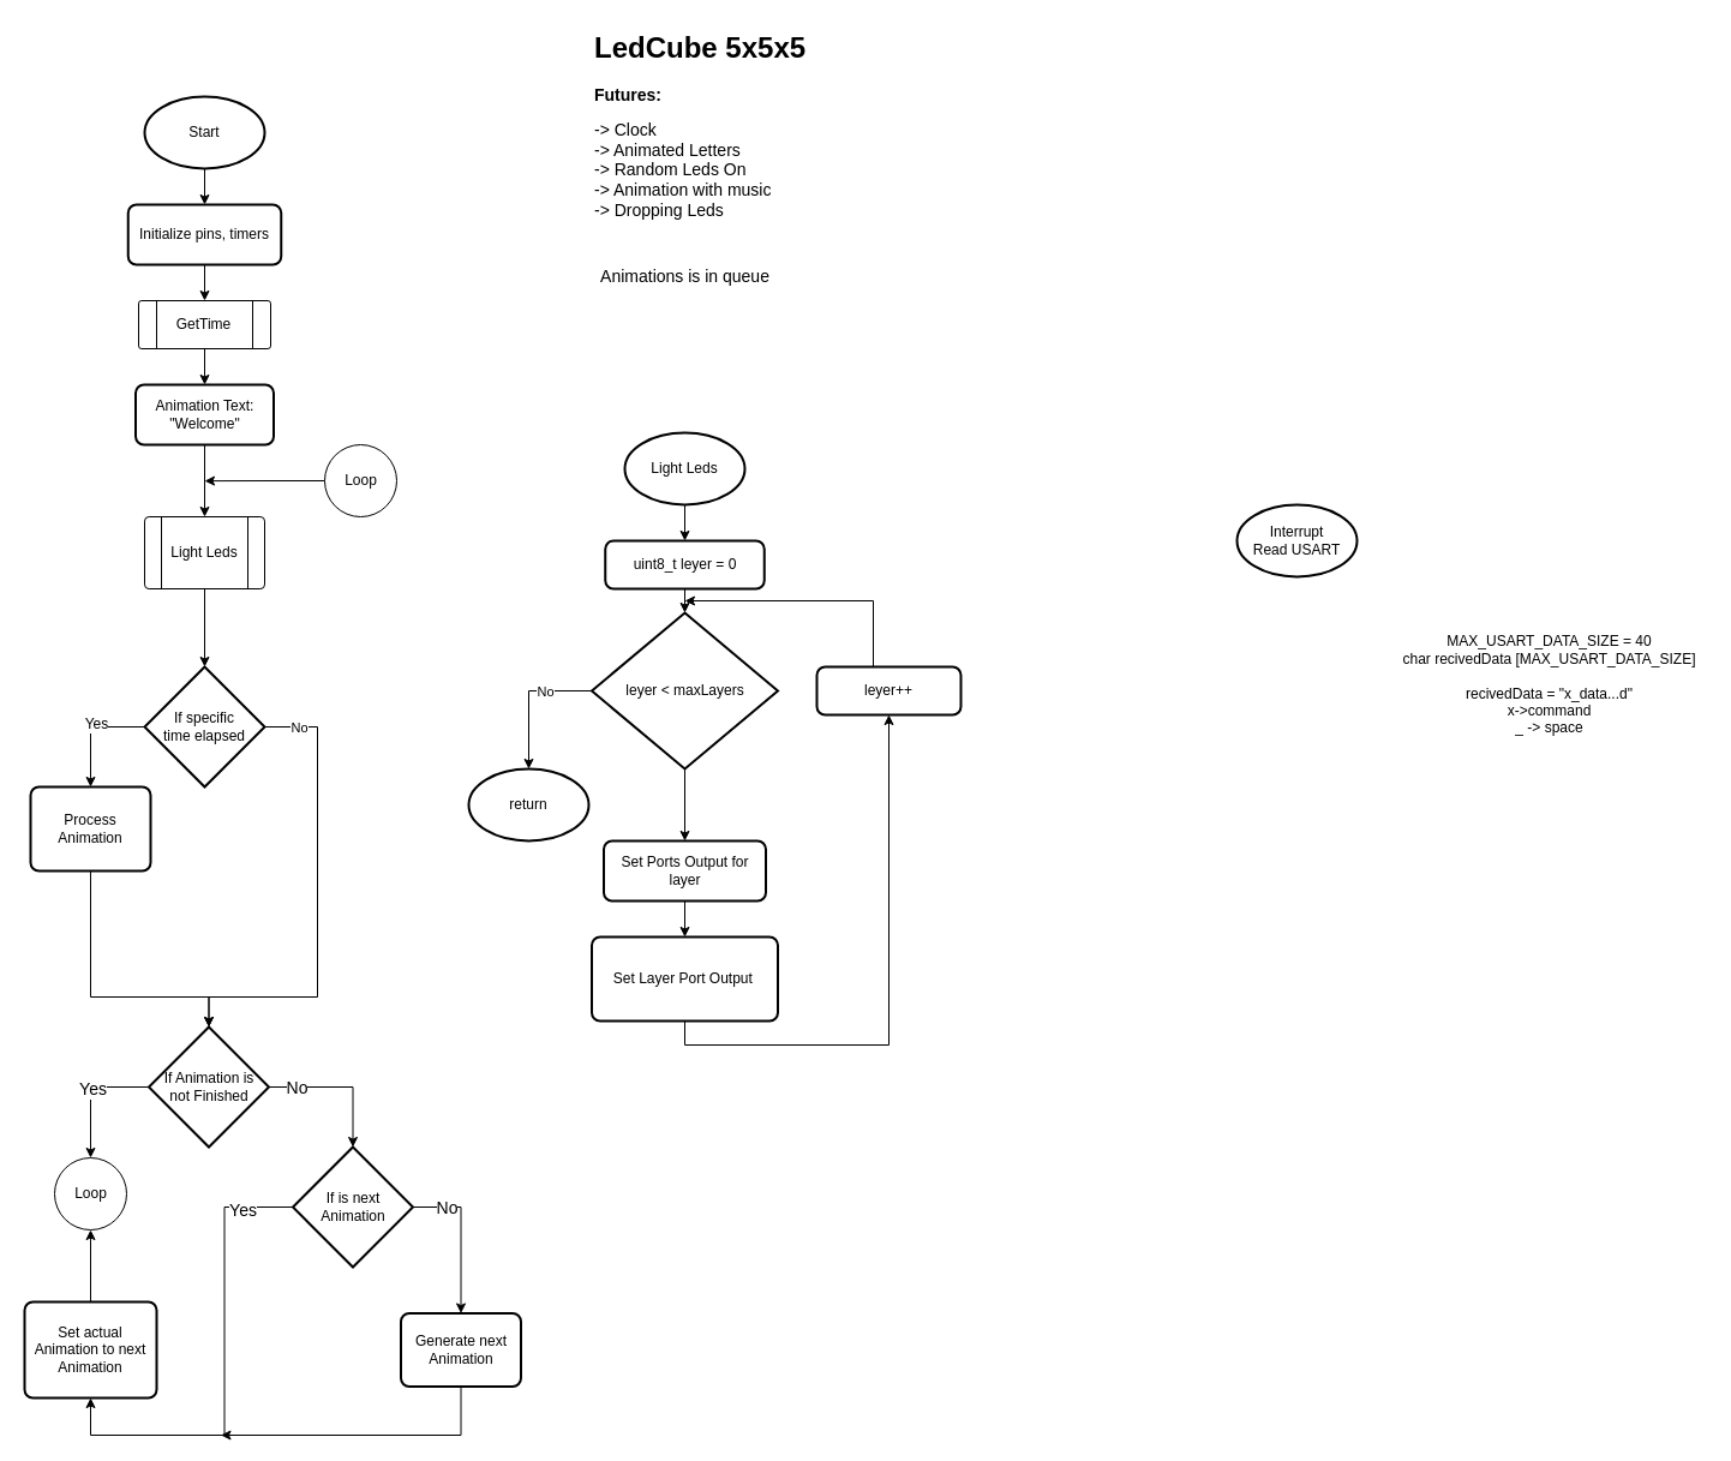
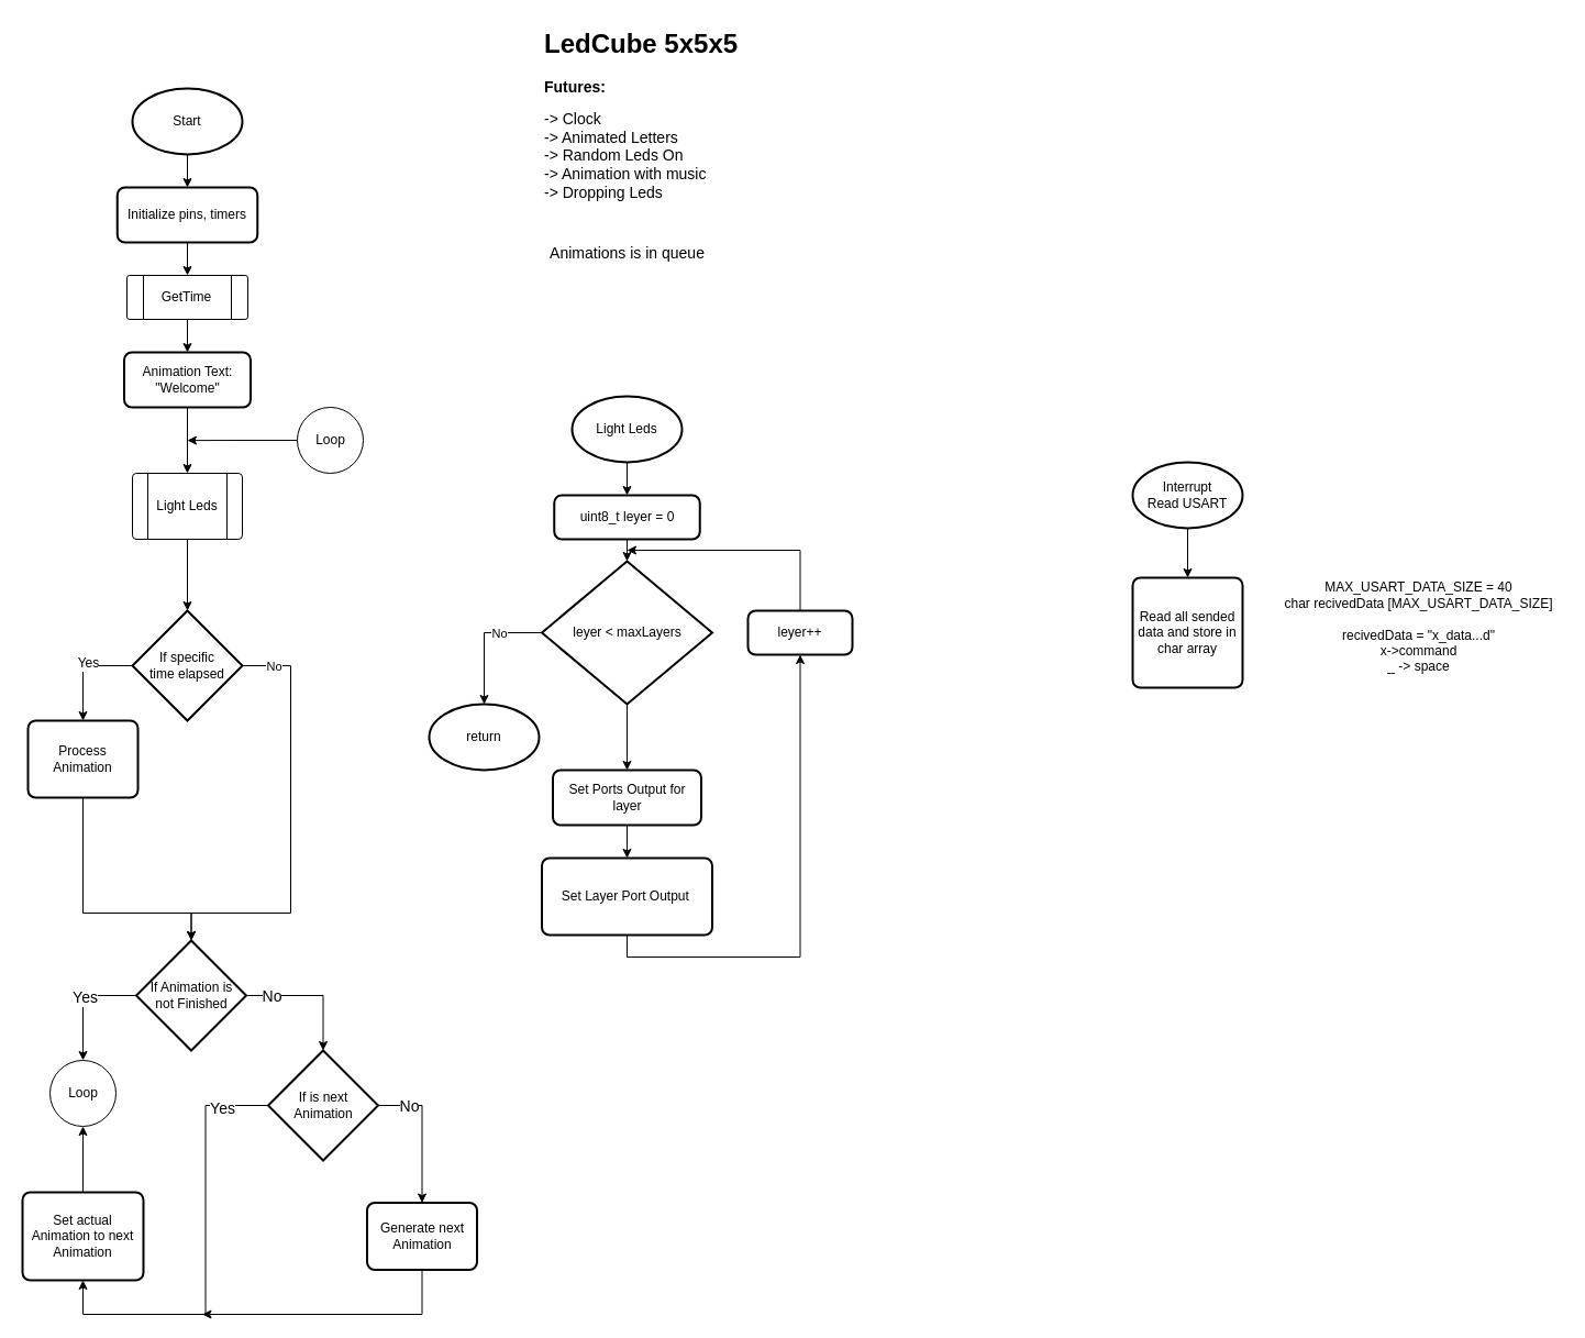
  <mxCell id="0" />
  <mxCell id="1" parent="0" />
  <mxCell id="2" value="&lt;h1&gt;LedCube 5x5x5&lt;/h1&gt;&lt;p&gt;&lt;font style=&quot;font-size: 14px&quot;&gt;&lt;b&gt;Futures:&lt;/b&gt;&lt;br&gt;&lt;/font&gt;&lt;/p&gt;&lt;p&gt;&lt;font style=&quot;font-size: 14px&quot;&gt;-&amp;gt; Clock&lt;br&gt;-&amp;gt; Animated Letters&lt;br&gt;-&amp;gt; Random Leds On&lt;br&gt;-&amp;gt; Animation with music&lt;br&gt;-&amp;gt; Dropping Leds&lt;br&gt;&lt;br&gt;&lt;/font&gt;&lt;/p&gt;" style="text;html=1;strokeColor=none;fillColor=none;spacing=5;spacingTop=-20;whiteSpace=wrap;overflow=hidden;rounded=0;" parent="1" vertex="1"><mxGeometry x="490" y="20" width="190" height="210" as="geometry" /></mxCell>
  <mxCell id="3" style="edgeStyle=orthogonalEdgeStyle;rounded=0;orthogonalLoop=1;jettySize=auto;html=1;exitX=0.5;exitY=1;exitDx=0;exitDy=0;entryX=0.5;entryY=0;entryDx=0;entryDy=0;" parent="1" source="4" target="52" edge="1"><mxGeometry relative="1" as="geometry" /></mxCell>
  <mxCell id="4" value="&lt;span&gt;Animation Text: &quot;Welcome&quot;&lt;/span&gt;" style="rounded=1;whiteSpace=wrap;html=1;absoluteArcSize=1;arcSize=14;strokeWidth=2;fontSize=12;" parent="1" vertex="1"><mxGeometry x="112.5" y="320" width="115" height="50" as="geometry" /></mxCell>
  <mxCell id="5" style="edgeStyle=orthogonalEdgeStyle;rounded=0;orthogonalLoop=1;jettySize=auto;html=1;exitX=0.5;exitY=1;exitDx=0;exitDy=0;entryX=0.5;entryY=0;entryDx=0;entryDy=0;fontSize=12;" parent="1" source="6" target="10" edge="1"><mxGeometry relative="1" as="geometry" /></mxCell>
  <mxCell id="6" value="Initialize pins, timers" style="rounded=1;whiteSpace=wrap;html=1;absoluteArcSize=1;arcSize=14;strokeWidth=2;fontSize=12;" parent="1" vertex="1"><mxGeometry x="106.25" y="170" width="127.5" height="50" as="geometry" /></mxCell>
  <mxCell id="7" style="edgeStyle=orthogonalEdgeStyle;rounded=0;orthogonalLoop=1;jettySize=auto;html=1;exitX=0.5;exitY=1;exitDx=0;exitDy=0;exitPerimeter=0;entryX=0.5;entryY=0;entryDx=0;entryDy=0;fontSize=12;" parent="1" source="8" target="6" edge="1"><mxGeometry relative="1" as="geometry" /></mxCell>
  <mxCell id="8" value="&lt;span&gt;Start&lt;/span&gt;" style="strokeWidth=2;html=1;shape=mxgraph.flowchart.start_1;whiteSpace=wrap;fontSize=12;" parent="1" vertex="1"><mxGeometry x="120" y="80" width="100" height="60" as="geometry" /></mxCell>
  <mxCell id="9" style="edgeStyle=orthogonalEdgeStyle;rounded=0;orthogonalLoop=1;jettySize=auto;html=1;exitX=0.5;exitY=1;exitDx=0;exitDy=0;entryX=0.5;entryY=0;entryDx=0;entryDy=0;fontSize=12;" parent="1" source="10" target="4" edge="1"><mxGeometry relative="1" as="geometry" /></mxCell>
  <mxCell id="10" value="GetTime" style="verticalLabelPosition=middle;verticalAlign=middle;html=1;shape=process;whiteSpace=wrap;rounded=1;size=0.14;arcSize=6;fontSize=12;labelPosition=center;align=center;" parent="1" vertex="1"><mxGeometry x="115" y="250" width="110" height="40" as="geometry" /></mxCell>
  <mxCell id="11" style="edgeStyle=orthogonalEdgeStyle;rounded=0;orthogonalLoop=1;jettySize=auto;html=1;exitX=0.5;exitY=1;exitDx=0;exitDy=0;entryX=0.5;entryY=0;entryDx=0;entryDy=0;entryPerimeter=0;" edge="1" parent="1" source="12" target="22"><mxGeometry relative="1" as="geometry"><Array as="points"><mxPoint x="75" y="830" /><mxPoint x="174" y="830" /></Array></mxGeometry></mxCell>
  <mxCell id="12" value="Process Animation" style="rounded=1;whiteSpace=wrap;html=1;absoluteArcSize=1;arcSize=14;strokeWidth=2;fontSize=12;" parent="1" vertex="1"><mxGeometry x="25" y="655" width="100" height="70" as="geometry" /></mxCell>
  <mxCell id="13" style="edgeStyle=orthogonalEdgeStyle;rounded=0;orthogonalLoop=1;jettySize=auto;html=1;exitX=0;exitY=0.5;exitDx=0;exitDy=0;exitPerimeter=0;entryX=0.5;entryY=0;entryDx=0;entryDy=0;fontSize=12;" parent="1" source="17" target="12" edge="1"><mxGeometry relative="1" as="geometry"><Array as="points"><mxPoint x="75.5" y="605" /></Array></mxGeometry></mxCell>
  <mxCell id="14" value="Yes" style="edgeLabel;html=1;align=center;verticalAlign=middle;resizable=0;points=[];fontSize=12;" parent="13" vertex="1" connectable="0"><mxGeometry x="-0.143" y="-3" relative="1" as="geometry"><mxPoint as="offset" /></mxGeometry></mxCell>
  <mxCell id="15" style="edgeStyle=orthogonalEdgeStyle;rounded=0;orthogonalLoop=1;jettySize=auto;html=1;exitX=1;exitY=0.5;exitDx=0;exitDy=0;exitPerimeter=0;entryX=0.5;entryY=0;entryDx=0;entryDy=0;entryPerimeter=0;fontSize=14;" parent="1" source="17" target="22" edge="1"><mxGeometry relative="1" as="geometry"><Array as="points"><mxPoint x="264" y="605" /><mxPoint x="264" y="830" /><mxPoint x="174" y="830" /></Array></mxGeometry></mxCell>
  <mxCell id="16" value="No&lt;br&gt;" style="edgeLabel;html=1;align=center;verticalAlign=middle;resizable=0;points=[];" parent="15" vertex="1" connectable="0"><mxGeometry x="-0.853" y="-2" relative="1" as="geometry"><mxPoint y="-2" as="offset" /></mxGeometry></mxCell>
  <mxCell id="17" value="If specific &lt;br&gt;time elapsed" style="strokeWidth=2;html=1;shape=mxgraph.flowchart.decision;whiteSpace=wrap;fontSize=12;" parent="1" vertex="1"><mxGeometry x="120" y="555" width="100" height="100" as="geometry" /></mxCell>
  <mxCell id="18" style="edgeStyle=orthogonalEdgeStyle;rounded=0;orthogonalLoop=1;jettySize=auto;html=1;exitX=0;exitY=0.5;exitDx=0;exitDy=0;exitPerimeter=0;entryX=0.5;entryY=0;entryDx=0;entryDy=0;entryPerimeter=0;fontSize=12;" parent="1" source="22" target="23" edge="1"><mxGeometry relative="1" as="geometry" /></mxCell>
  <mxCell id="19" value="Yes" style="edgeLabel;html=1;align=center;verticalAlign=middle;resizable=0;points=[];fontSize=14;" parent="18" vertex="1" connectable="0"><mxGeometry x="-0.133" y="1" relative="1" as="geometry"><mxPoint as="offset" /></mxGeometry></mxCell>
  <mxCell id="20" style="edgeStyle=orthogonalEdgeStyle;rounded=0;orthogonalLoop=1;jettySize=auto;html=1;exitX=1;exitY=0.5;exitDx=0;exitDy=0;exitPerimeter=0;entryX=0.5;entryY=0;entryDx=0;entryDy=0;entryPerimeter=0;fontSize=14;" parent="1" source="22" target="30" edge="1"><mxGeometry relative="1" as="geometry" /></mxCell>
  <mxCell id="21" value="No" style="edgeLabel;html=1;align=center;verticalAlign=middle;resizable=0;points=[];fontSize=14;" parent="20" vertex="1" connectable="0"><mxGeometry x="-0.619" relative="1" as="geometry"><mxPoint as="offset" /></mxGeometry></mxCell>
  <mxCell id="22" value="If Animation is &lt;br&gt;not Finished" style="strokeWidth=2;html=1;shape=mxgraph.flowchart.decision;whiteSpace=wrap;fontSize=12;" parent="1" vertex="1"><mxGeometry x="123.5" y="855" width="100" height="100" as="geometry" /></mxCell>
  <mxCell id="23" value="Loop" style="verticalLabelPosition=middle;verticalAlign=middle;html=1;shape=mxgraph.flowchart.on-page_reference;fontSize=12;labelPosition=center;align=center;" parent="1" vertex="1"><mxGeometry x="45" y="964" width="60" height="60" as="geometry" /></mxCell>
  <mxCell id="24" style="edgeStyle=orthogonalEdgeStyle;rounded=0;orthogonalLoop=1;jettySize=auto;html=1;exitX=0;exitY=0.5;exitDx=0;exitDy=0;exitPerimeter=0;" parent="1" source="25" edge="1"><mxGeometry relative="1" as="geometry"><mxPoint x="170" y="400.143" as="targetPoint" /></mxGeometry></mxCell>
  <mxCell id="25" value="Loop" style="verticalLabelPosition=middle;verticalAlign=middle;html=1;shape=mxgraph.flowchart.on-page_reference;fontSize=12;labelPosition=center;align=center;" parent="1" vertex="1"><mxGeometry x="270" y="370" width="60" height="60" as="geometry" /></mxCell>
  <mxCell id="26" style="edgeStyle=orthogonalEdgeStyle;rounded=0;orthogonalLoop=1;jettySize=auto;html=1;exitX=0;exitY=0.5;exitDx=0;exitDy=0;exitPerimeter=0;entryX=0.5;entryY=1;entryDx=0;entryDy=0;fontSize=14;" parent="1" source="30" target="32" edge="1"><mxGeometry relative="1" as="geometry"><Array as="points"><mxPoint x="186.5" y="1005" /><mxPoint x="186.5" y="1195" /><mxPoint x="75.5" y="1195" /></Array></mxGeometry></mxCell>
  <mxCell id="27" value="Yes" style="edgeLabel;html=1;align=center;verticalAlign=middle;resizable=0;points=[];fontSize=14;" parent="26" vertex="1" connectable="0"><mxGeometry x="-0.782" y="2" relative="1" as="geometry"><mxPoint as="offset" /></mxGeometry></mxCell>
  <mxCell id="28" style="edgeStyle=orthogonalEdgeStyle;rounded=0;orthogonalLoop=1;jettySize=auto;html=1;exitX=1;exitY=0.5;exitDx=0;exitDy=0;exitPerimeter=0;entryX=0.5;entryY=0;entryDx=0;entryDy=0;fontSize=14;" parent="1" source="30" target="34" edge="1"><mxGeometry relative="1" as="geometry" /></mxCell>
  <mxCell id="29" value="No" style="edgeLabel;html=1;align=center;verticalAlign=middle;resizable=0;points=[];fontSize=14;" parent="28" vertex="1" connectable="0"><mxGeometry x="-0.562" relative="1" as="geometry"><mxPoint as="offset" /></mxGeometry></mxCell>
  <mxCell id="30" value="If is next Animation" style="strokeWidth=2;html=1;shape=mxgraph.flowchart.decision;whiteSpace=wrap;fontSize=12;" parent="1" vertex="1"><mxGeometry x="243.5" y="955" width="100" height="100" as="geometry" /></mxCell>
  <mxCell id="31" style="edgeStyle=orthogonalEdgeStyle;rounded=0;orthogonalLoop=1;jettySize=auto;html=1;exitX=0.5;exitY=0;exitDx=0;exitDy=0;entryX=0.5;entryY=1;entryDx=0;entryDy=0;entryPerimeter=0;fontSize=14;" parent="1" source="32" target="23" edge="1"><mxGeometry relative="1" as="geometry" /></mxCell>
  <mxCell id="32" value="Set actual Animation to next Animation" style="rounded=1;whiteSpace=wrap;html=1;absoluteArcSize=1;arcSize=14;strokeWidth=2;fontSize=12;" parent="1" vertex="1"><mxGeometry x="20" y="1084" width="110" height="80" as="geometry" /></mxCell>
  <mxCell id="33" style="edgeStyle=orthogonalEdgeStyle;rounded=0;orthogonalLoop=1;jettySize=auto;html=1;exitX=0.5;exitY=1;exitDx=0;exitDy=0;fontSize=14;" parent="1" source="34" edge="1"><mxGeometry relative="1" as="geometry"><mxPoint x="183.5" y="1195" as="targetPoint" /><Array as="points"><mxPoint x="383.5" y="1195" /><mxPoint x="193.5" y="1195" /></Array></mxGeometry></mxCell>
  <mxCell id="34" value="Generate next Animation" style="rounded=1;whiteSpace=wrap;html=1;absoluteArcSize=1;arcSize=14;strokeWidth=2;fontSize=12;" parent="1" vertex="1"><mxGeometry x="333.5" y="1093.5" width="100" height="61" as="geometry" /></mxCell>
  <mxCell id="35" value="&lt;font style=&quot;font-size: 14px&quot;&gt;Animations is in queue&lt;/font&gt;" style="text;html=1;align=center;verticalAlign=middle;resizable=0;points=[];autosize=1;strokeColor=none;fillColor=none;fontSize=12;" parent="1" vertex="1"><mxGeometry x="490" y="220" width="160" height="20" as="geometry" /></mxCell>
  <mxCell id="36" style="edgeStyle=orthogonalEdgeStyle;rounded=0;orthogonalLoop=1;jettySize=auto;html=1;exitX=0.5;exitY=1;exitDx=0;exitDy=0;exitPerimeter=0;entryX=0.5;entryY=0;entryDx=0;entryDy=0;" parent="1" source="37" target="43" edge="1"><mxGeometry relative="1" as="geometry" /></mxCell>
  <mxCell id="37" value="Light Leds" style="strokeWidth=2;html=1;shape=mxgraph.flowchart.start_1;whiteSpace=wrap;" parent="1" vertex="1"><mxGeometry x="520" y="360" width="100" height="60" as="geometry" /></mxCell>
  <mxCell id="38" style="edgeStyle=orthogonalEdgeStyle;rounded=0;orthogonalLoop=1;jettySize=auto;html=1;exitX=0.5;exitY=1;exitDx=0;exitDy=0;entryX=0.5;entryY=0;entryDx=0;entryDy=0;" parent="1" source="39" target="50" edge="1"><mxGeometry relative="1" as="geometry" /></mxCell>
  <mxCell id="39" value="Set Ports Output for layer" style="rounded=1;whiteSpace=wrap;html=1;absoluteArcSize=1;arcSize=14;strokeWidth=2;" parent="1" vertex="1"><mxGeometry x="502.5" y="700" width="135" height="50" as="geometry" /></mxCell>
  <mxCell id="40" style="edgeStyle=orthogonalEdgeStyle;rounded=0;orthogonalLoop=1;jettySize=auto;html=1;exitX=0.5;exitY=0;exitDx=0;exitDy=0;" parent="1" source="41" edge="1"><mxGeometry relative="1" as="geometry"><mxPoint x="570" y="500" as="targetPoint" /><Array as="points"><mxPoint x="727" y="500" /></Array></mxGeometry></mxCell>
- <mxCell id="41" value="leyer++" style="rounded=1;whiteSpace=wrap;html=1;absoluteArcSize=1;arcSize=14;strokeWidth=2;" parent="1" vertex="1"><mxGeometry x="680" y="555" width="120" height="40" as="geometry" /></mxCell>
+ <mxCell id="41" value="leyer++" style="rounded=1;whiteSpace=wrap;html=1;absoluteArcSize=1;arcSize=14;strokeWidth=2;" parent="1" vertex="1"><mxGeometry x="680" y="555" width="95" height="40" as="geometry" /></mxCell>
  <mxCell id="42" style="edgeStyle=orthogonalEdgeStyle;rounded=0;orthogonalLoop=1;jettySize=auto;html=1;exitX=0.5;exitY=1;exitDx=0;exitDy=0;entryX=0.5;entryY=0;entryDx=0;entryDy=0;entryPerimeter=0;" parent="1" source="43" target="47" edge="1"><mxGeometry relative="1" as="geometry" /></mxCell>
  <mxCell id="43" value="uint8_t leyer = 0" style="rounded=1;whiteSpace=wrap;html=1;absoluteArcSize=1;arcSize=14;strokeWidth=2;" parent="1" vertex="1"><mxGeometry x="503.75" y="450" width="132.5" height="40" as="geometry" /></mxCell>
  <mxCell id="44" style="edgeStyle=orthogonalEdgeStyle;rounded=0;orthogonalLoop=1;jettySize=auto;html=1;exitX=0;exitY=0.5;exitDx=0;exitDy=0;exitPerimeter=0;entryX=0.5;entryY=0;entryDx=0;entryDy=0;entryPerimeter=0;" parent="1" source="47" target="48" edge="1"><mxGeometry relative="1" as="geometry" /></mxCell>
  <mxCell id="45" value="No" style="edgeLabel;html=1;align=center;verticalAlign=middle;resizable=0;points=[];" parent="44" vertex="1" connectable="0"><mxGeometry x="-0.332" relative="1" as="geometry"><mxPoint as="offset" /></mxGeometry></mxCell>
  <mxCell id="46" style="edgeStyle=orthogonalEdgeStyle;rounded=0;orthogonalLoop=1;jettySize=auto;html=1;exitX=0.5;exitY=1;exitDx=0;exitDy=0;exitPerimeter=0;entryX=0.5;entryY=0;entryDx=0;entryDy=0;" parent="1" source="47" target="39" edge="1"><mxGeometry relative="1" as="geometry" /></mxCell>
  <mxCell id="47" value="leyer &amp;lt; maxLayers" style="strokeWidth=2;html=1;shape=mxgraph.flowchart.decision;whiteSpace=wrap;" parent="1" vertex="1"><mxGeometry x="492.5" y="510" width="155" height="130" as="geometry" /></mxCell>
  <mxCell id="48" value="return" style="strokeWidth=2;html=1;shape=mxgraph.flowchart.start_1;whiteSpace=wrap;" parent="1" vertex="1"><mxGeometry x="390" y="640" width="100" height="60" as="geometry" /></mxCell>
  <mxCell id="49" style="edgeStyle=orthogonalEdgeStyle;rounded=0;orthogonalLoop=1;jettySize=auto;html=1;exitX=0.5;exitY=1;exitDx=0;exitDy=0;entryX=0.5;entryY=1;entryDx=0;entryDy=0;" parent="1" source="50" target="41" edge="1"><mxGeometry relative="1" as="geometry" /></mxCell>
  <mxCell id="50" value="Set Layer Port Output&amp;nbsp;" style="rounded=1;whiteSpace=wrap;html=1;absoluteArcSize=1;arcSize=14;strokeWidth=2;" parent="1" vertex="1"><mxGeometry x="492.5" y="780" width="155" height="70" as="geometry" /></mxCell>
  <mxCell id="51" style="edgeStyle=orthogonalEdgeStyle;rounded=0;orthogonalLoop=1;jettySize=auto;html=1;exitX=0.5;exitY=1;exitDx=0;exitDy=0;entryX=0.5;entryY=0;entryDx=0;entryDy=0;entryPerimeter=0;" parent="1" source="52" target="17" edge="1"><mxGeometry relative="1" as="geometry" /></mxCell>
  <mxCell id="52" value="Light Leds" style="verticalLabelPosition=middle;verticalAlign=middle;html=1;shape=process;whiteSpace=wrap;rounded=1;size=0.14;arcSize=6;labelPosition=center;align=center;" parent="1" vertex="1"><mxGeometry x="120" y="430" width="100" height="60" as="geometry" /></mxCell>
+ <mxCell id="53" style="edgeStyle=orthogonalEdgeStyle;rounded=0;orthogonalLoop=1;jettySize=auto;html=1;exitX=0.5;exitY=1;exitDx=0;exitDy=0;exitPerimeter=0;entryX=0.5;entryY=0;entryDx=0;entryDy=0;" edge="1" parent="1" source="54" target="55"><mxGeometry relative="1" as="geometry" /></mxCell>
  <mxCell id="54" value="Interrupt&lt;br&gt;Read USART" style="strokeWidth=2;html=1;shape=mxgraph.flowchart.start_1;whiteSpace=wrap;" vertex="1" parent="1"><mxGeometry x="1030" y="420" width="100" height="60" as="geometry" /></mxCell>
+ <mxCell id="55" value="Read all sended data and store in char array" style="rounded=1;whiteSpace=wrap;html=1;absoluteArcSize=1;arcSize=14;strokeWidth=2;" vertex="1" parent="1"><mxGeometry x="1030" y="525" width="100" height="100" as="geometry" /></mxCell>
  <mxCell id="56" value="MAX_USART_DATA_SIZE = 40&lt;br&gt;char recivedData [MAX_USART_DATA_SIZE]&lt;br&gt;&lt;br&gt;recivedData&amp;nbsp;= &quot;x_data...d&quot;&lt;br&gt;x-&amp;gt;command&lt;br&gt;_ -&amp;gt; space" style="text;html=1;align=center;verticalAlign=middle;resizable=0;points=[];autosize=1;strokeColor=none;fillColor=none;" vertex="1" parent="1"><mxGeometry x="1160" y="525" width="260" height="90" as="geometry" /></mxCell>
